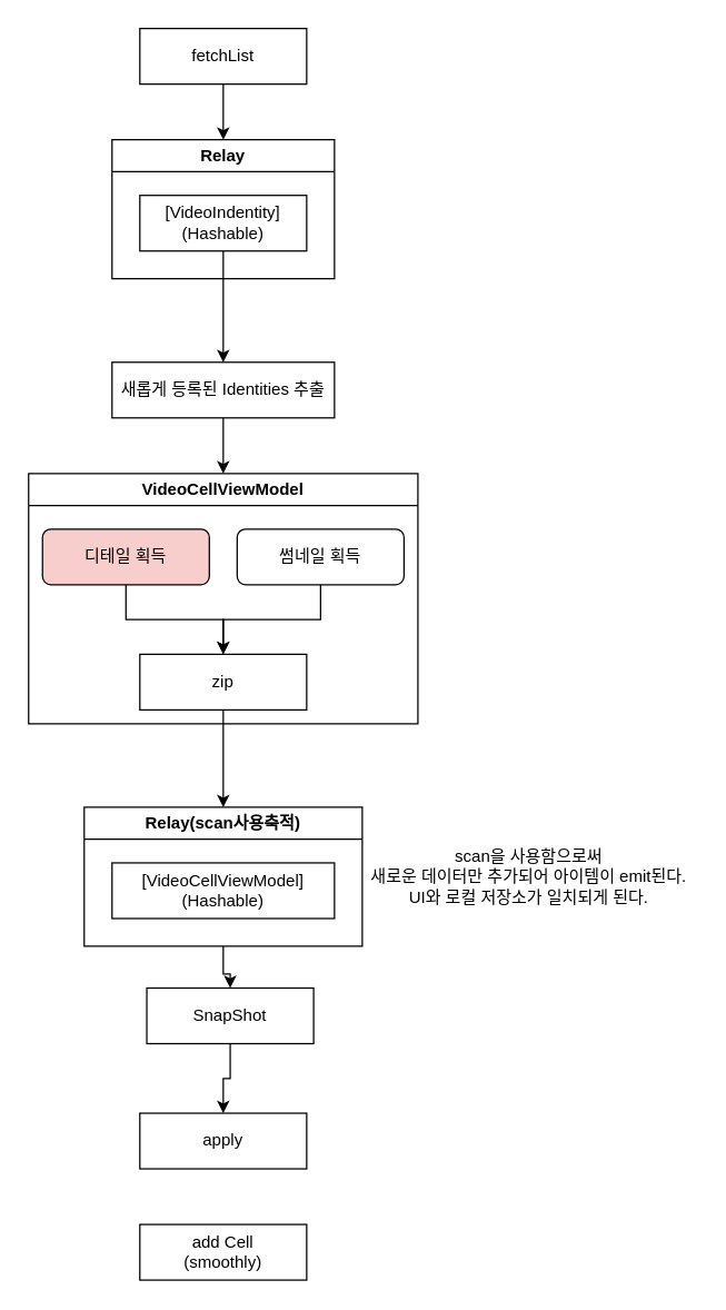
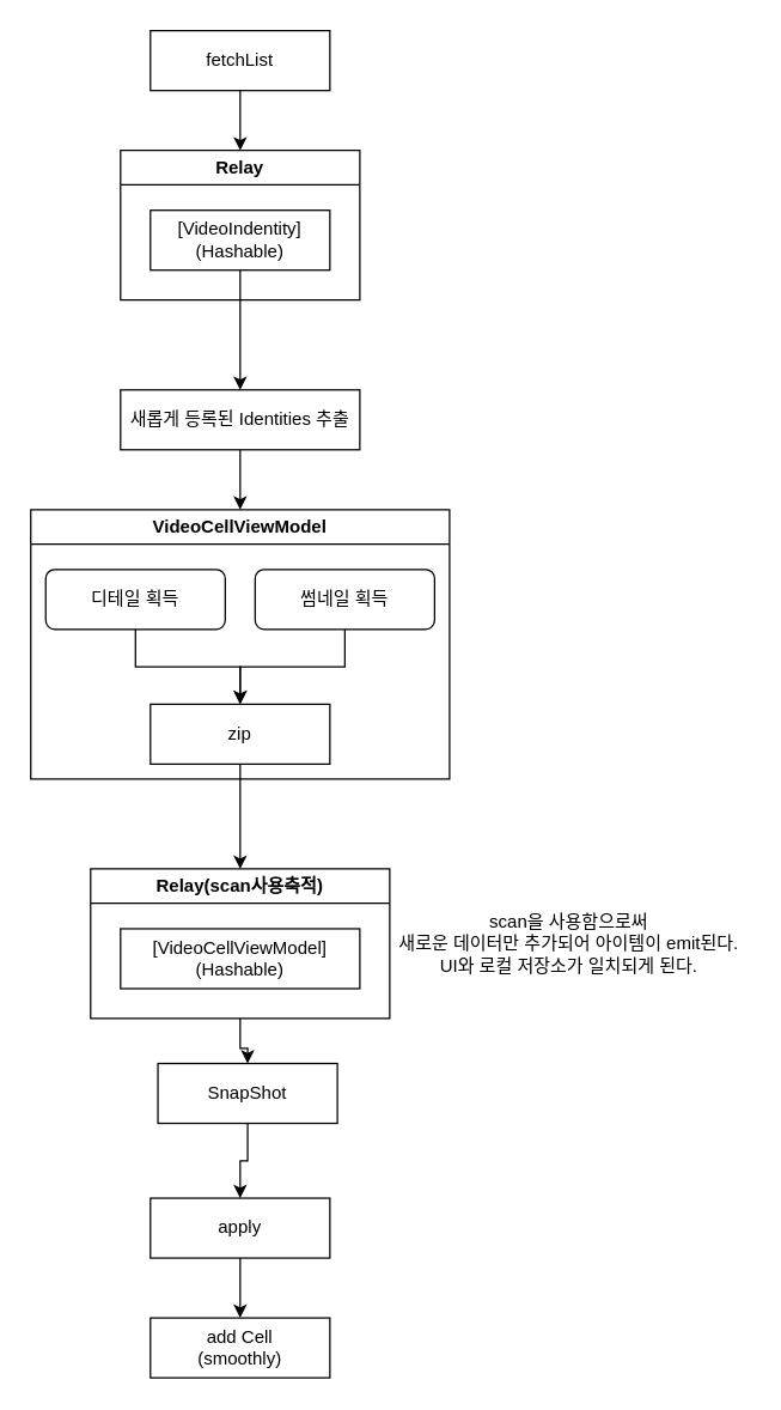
  <mxCell id="0" />
  <mxCell id="1" parent="0" />
  <mxCell id="2" style="edgeStyle=orthogonalEdgeStyle;rounded=0;orthogonalLoop=1;jettySize=auto;html=1;entryX=0.5;entryY=0;entryDx=0;entryDy=0;" edge="1" parent="1" source="3" target="18"><mxGeometry relative="1" as="geometry" /></mxCell>
  <mxCell id="3" value="fetchList" style="rounded=0;whiteSpace=wrap;html=1;" vertex="1" parent="1"><mxGeometry x="100" y="20" width="120" height="40" as="geometry" /></mxCell>
  <mxCell id="4" style="edgeStyle=orthogonalEdgeStyle;rounded=0;orthogonalLoop=1;jettySize=auto;html=1;entryX=0.5;entryY=0;entryDx=0;entryDy=0;" edge="1" parent="1" source="5" target="23"><mxGeometry relative="1" as="geometry" /></mxCell>
  <mxCell id="5" value="[VideoIndentity]&lt;br&gt;(Hashable)" style="rounded=0;whiteSpace=wrap;html=1;" vertex="1" parent="1"><mxGeometry x="100" y="140" width="120" height="40" as="geometry" /></mxCell>
  <mxCell id="6" style="edgeStyle=orthogonalEdgeStyle;rounded=0;orthogonalLoop=1;jettySize=auto;html=1;entryX=0.5;entryY=0;entryDx=0;entryDy=0;" edge="1" parent="1" source="7" target="20"><mxGeometry relative="1" as="geometry" /></mxCell>
- <mxCell id="7" value="디테일 획득" style="rounded=1;whiteSpace=wrap;html=1;fillColor=#f8cecc;" vertex="1" parent="1"><mxGeometry x="30" y="380" width="120" height="40" as="geometry" /></mxCell>
+ <mxCell id="7" value="디테일 획득" style="rounded=1;whiteSpace=wrap;html=1;" vertex="1" parent="1"><mxGeometry x="30" y="380" width="120" height="40" as="geometry" /></mxCell>
  <mxCell id="8" style="edgeStyle=orthogonalEdgeStyle;rounded=0;orthogonalLoop=1;jettySize=auto;html=1;entryX=0.5;entryY=0;entryDx=0;entryDy=0;" edge="1" parent="1" source="9" target="20"><mxGeometry relative="1" as="geometry" /></mxCell>
  <mxCell id="9" value="썸네일 획득" style="rounded=1;whiteSpace=wrap;html=1;" vertex="1" parent="1"><mxGeometry x="170" y="380" width="120" height="40" as="geometry" /></mxCell>
  <mxCell id="10" style="edgeStyle=orthogonalEdgeStyle;rounded=0;orthogonalLoop=1;jettySize=auto;html=1;entryX=0.5;entryY=0;entryDx=0;entryDy=0;" edge="1" parent="1" source="11" target="16"><mxGeometry relative="1" as="geometry" /></mxCell>
  <mxCell id="11" value="SnapShot" style="rounded=0;whiteSpace=wrap;html=1;" vertex="1" parent="1"><mxGeometry x="105" y="710" width="120" height="40" as="geometry" /></mxCell>
  <mxCell id="12" style="edgeStyle=orthogonalEdgeStyle;rounded=0;orthogonalLoop=1;jettySize=auto;html=1;entryX=0.5;entryY=0;entryDx=0;entryDy=0;" edge="1" parent="1" source="13" target="11"><mxGeometry relative="1" as="geometry" /></mxCell>
  <mxCell id="13" value="Relay(scan사용축적)" style="swimlane;whiteSpace=wrap;html=1;" vertex="1" parent="1"><mxGeometry x="60" y="580" width="200" height="100" as="geometry" /></mxCell>
  <mxCell id="14" value="[VideoCellViewModel]&lt;br&gt;(Hashable)" style="rounded=0;whiteSpace=wrap;html=1;" vertex="1" parent="13"><mxGeometry x="20" y="40" width="160" height="40" as="geometry" /></mxCell>
+ <mxCell id="15" style="edgeStyle=orthogonalEdgeStyle;rounded=0;orthogonalLoop=1;jettySize=auto;html=1;entryX=0.5;entryY=0;entryDx=0;entryDy=0;" edge="1" parent="1" source="16" target="17"><mxGeometry relative="1" as="geometry" /></mxCell>
  <mxCell id="16" value="apply" style="rounded=0;whiteSpace=wrap;html=1;" vertex="1" parent="1"><mxGeometry x="100" y="800" width="120" height="40" as="geometry" /></mxCell>
  <mxCell id="17" value="add Cell&lt;br&gt;(smoothly)" style="rounded=0;whiteSpace=wrap;html=1;" vertex="1" parent="1"><mxGeometry x="100" y="880" width="120" height="40" as="geometry" /></mxCell>
  <mxCell id="18" value="Relay" style="swimlane;whiteSpace=wrap;html=1;" vertex="1" parent="1"><mxGeometry x="80" y="100" width="160" height="100" as="geometry" /></mxCell>
  <mxCell id="19" style="edgeStyle=orthogonalEdgeStyle;rounded=0;orthogonalLoop=1;jettySize=auto;html=1;entryX=0.5;entryY=0;entryDx=0;entryDy=0;" edge="1" parent="1" source="20" target="13"><mxGeometry relative="1" as="geometry" /></mxCell>
  <mxCell id="20" value="zip" style="rounded=0;whiteSpace=wrap;html=1;" vertex="1" parent="1"><mxGeometry x="100" y="470" width="120" height="40" as="geometry" /></mxCell>
  <mxCell id="21" value="VideoCellViewModel" style="swimlane;whiteSpace=wrap;html=1;" vertex="1" parent="1"><mxGeometry x="20" y="340" width="280" height="180" as="geometry" /></mxCell>
  <mxCell id="22" style="edgeStyle=orthogonalEdgeStyle;rounded=0;orthogonalLoop=1;jettySize=auto;html=1;entryX=0.5;entryY=0;entryDx=0;entryDy=0;" edge="1" parent="1" source="23" target="21"><mxGeometry relative="1" as="geometry" /></mxCell>
  <mxCell id="23" value="새롭게 등록된 Identities 추출" style="rounded=0;whiteSpace=wrap;html=1;" vertex="1" parent="1"><mxGeometry x="80" y="260" width="160" height="40" as="geometry" /></mxCell>
  <mxCell id="24" value="scan을 사용함으로써&lt;br&gt;새로운 데이터만 추가되어 아이템이 emit된다.&lt;br&gt;UI와 로컬 저장소가 일치되게 된다." style="text;html=1;strokeColor=none;fillColor=none;align=center;verticalAlign=middle;whiteSpace=wrap;rounded=0;" vertex="1" parent="1"><mxGeometry x="260" y="590" width="240" height="80" as="geometry" /></mxCell>
